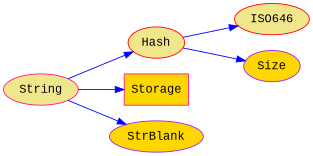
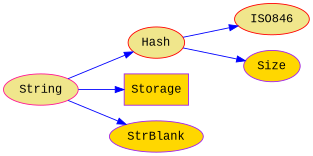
  digraph {
    fontname="Liberation Mono"
    rankdir=LR
    node [color=red fillcolor=khaki fontname="Liberation Mono" style=filled]
    edge [color=blue fontname="Liberation Mono"]
    Hash
    String [color=deeppink]
-   Storage [color=deeppink fillcolor=gold shape=box]
+   Storage [color=purple fillcolor=gold shape=box]
    StrBlank [color=purple fillcolor=gold]
-   ISO646
+   ISO646 [label=ISO846]
    Size [color=purple fillcolor=gold]
    Hash -> ISO646
    Hash -> Size
    String -> Hash
    String -> Storage
    String -> StrBlank
  }
